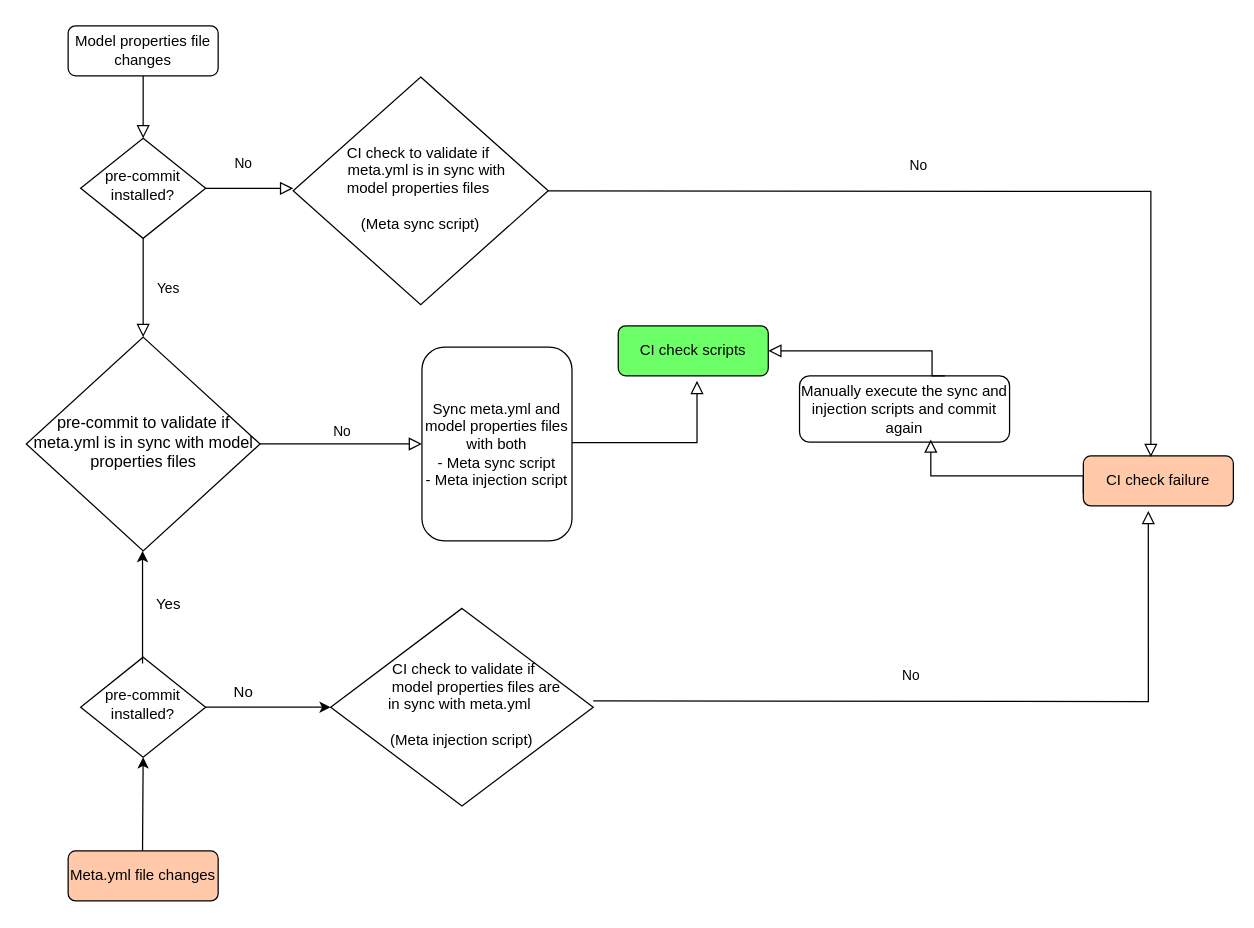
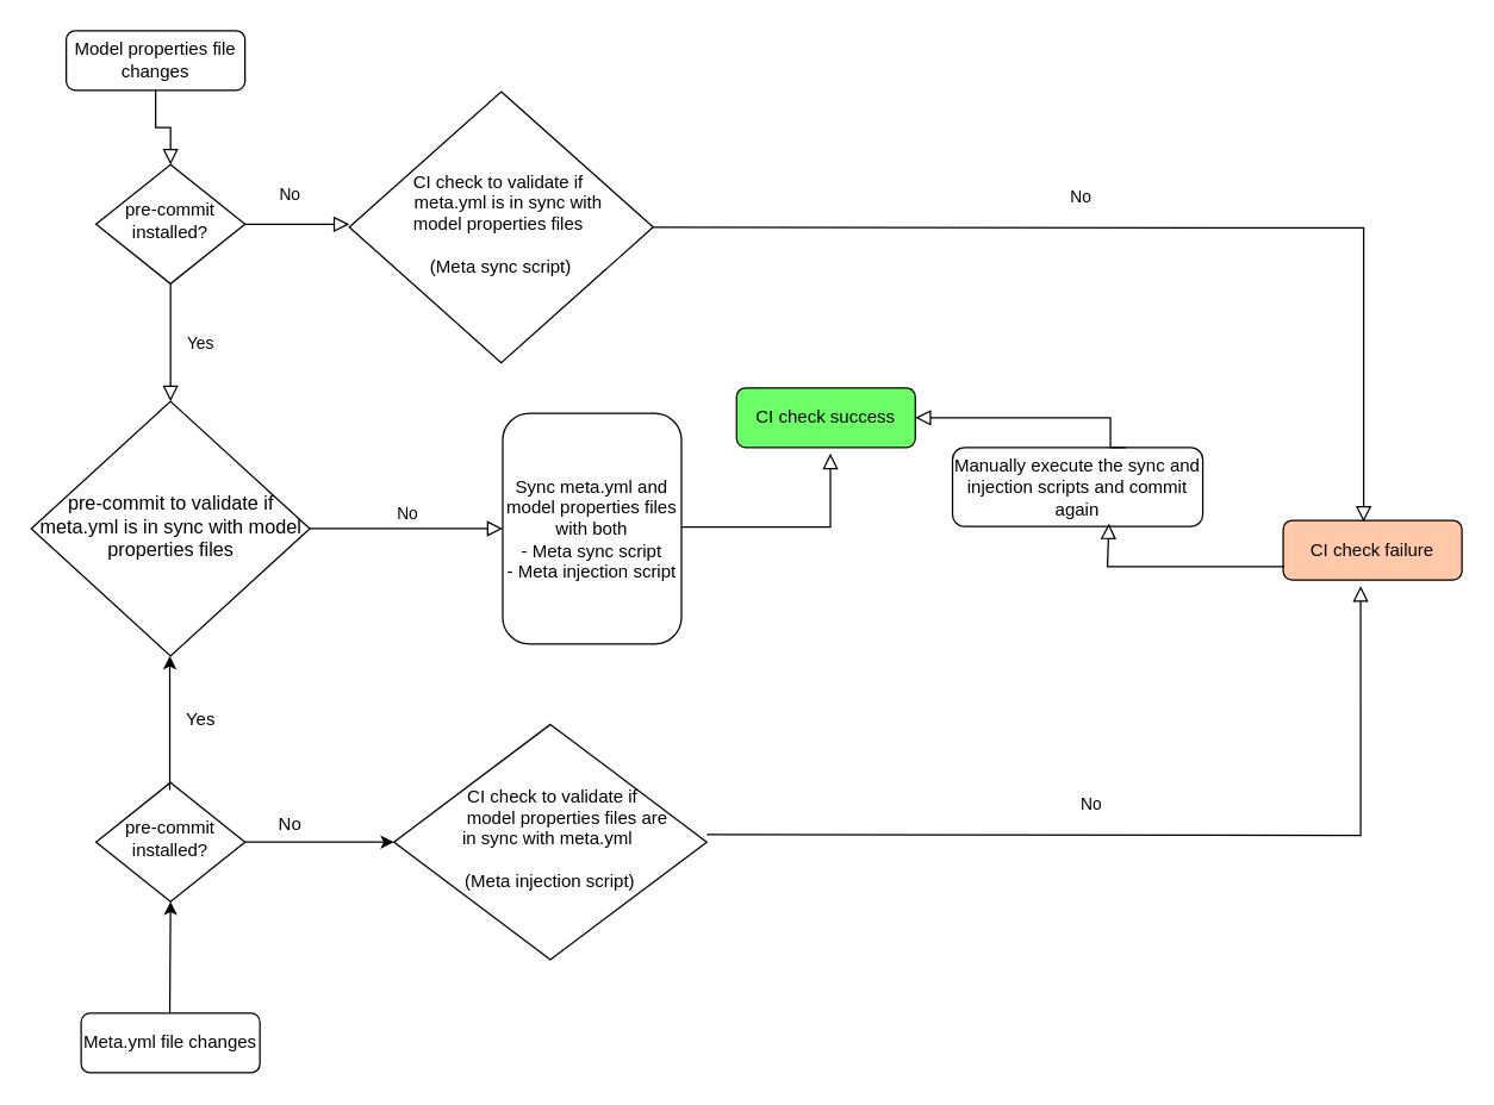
  <mxCell id="0" />
  <mxCell id="1" parent="0" />
  <mxCell id="2" value="" style="rounded=0;html=1;jettySize=auto;orthogonalLoop=1;fontSize=11;endArrow=block;endFill=0;endSize=8;strokeWidth=1;shadow=0;labelBackgroundColor=none;edgeStyle=orthogonalEdgeStyle;" parent="1" source="3" target="6" edge="1"><mxGeometry relative="1" as="geometry" /></mxCell>
- <mxCell id="3" value="Model properties file changes" style="rounded=1;whiteSpace=wrap;html=1;fontSize=12;glass=0;strokeWidth=1;shadow=0;" parent="1" vertex="1"><mxGeometry x="54" y="20" width="120" height="40" as="geometry" /></mxCell>
+ <mxCell id="3" value="Model properties file changes" style="rounded=1;whiteSpace=wrap;html=1;fontSize=12;glass=0;strokeWidth=1;shadow=0;" parent="1" vertex="1"><mxGeometry x="44" y="20" width="120" height="40" as="geometry" /></mxCell>
  <mxCell id="4" value="Yes" style="rounded=0;html=1;jettySize=auto;orthogonalLoop=1;fontSize=11;endArrow=block;endFill=0;endSize=8;strokeWidth=1;shadow=0;labelBackgroundColor=none;edgeStyle=orthogonalEdgeStyle;" parent="1" source="6" target="9" edge="1"><mxGeometry y="20" relative="1" as="geometry"><mxPoint as="offset" /><Array as="points"><mxPoint x="114" y="270" /><mxPoint x="114" y="270" /></Array></mxGeometry></mxCell>
  <mxCell id="5" value="No" style="edgeStyle=orthogonalEdgeStyle;rounded=0;html=1;jettySize=auto;orthogonalLoop=1;fontSize=11;endArrow=block;endFill=0;endSize=8;strokeWidth=1;shadow=0;labelBackgroundColor=none;" parent="1" source="6" edge="1"><mxGeometry x="-0.149" y="20" relative="1" as="geometry"><mxPoint as="offset" /><mxPoint x="234" y="150" as="targetPoint" /></mxGeometry></mxCell>
  <mxCell id="6" value="pre-commit installed?" style="rhombus;whiteSpace=wrap;html=1;shadow=0;fontFamily=Helvetica;fontSize=12;align=center;strokeWidth=1;spacing=6;spacingTop=-4;" parent="1" vertex="1"><mxGeometry x="64" y="110" width="100" height="80" as="geometry" /></mxCell>
- <mxCell id="7" value="CI check failure" style="rounded=1;whiteSpace=wrap;html=1;fontSize=12;glass=0;strokeWidth=1;shadow=0;fillColor=#FFC9AA;" parent="1" vertex="1"><mxGeometry x="866" y="364" width="120" height="40" as="geometry" /></mxCell>
+ <mxCell id="7" value="CI check failure" style="rounded=1;whiteSpace=wrap;html=1;fontSize=12;glass=0;strokeWidth=1;shadow=0;fillColor=#FFC9AA;" parent="1" vertex="1"><mxGeometry x="861" y="349" width="120" height="40" as="geometry" /></mxCell>
  <mxCell id="8" value="No" style="edgeStyle=orthogonalEdgeStyle;rounded=0;html=1;jettySize=auto;orthogonalLoop=1;fontSize=11;endArrow=block;endFill=0;endSize=8;strokeWidth=1;shadow=0;labelBackgroundColor=none;" parent="1" source="9" target="10" edge="1"><mxGeometry y="10" relative="1" as="geometry"><mxPoint as="offset" /></mxGeometry></mxCell>
  <mxCell id="9" value="&lt;font style=&quot;font-size: 13px;&quot;&gt;pre-commit to validate if meta.yml is in sync with model properties files&lt;/font&gt;" style="rhombus;whiteSpace=wrap;html=1;shadow=0;fontFamily=Helvetica;fontSize=12;align=center;strokeWidth=1;spacing=6;spacingTop=-4;" parent="1" vertex="1"><mxGeometry x="20.5" y="269" width="187" height="171" as="geometry" /></mxCell>
  <mxCell id="10" value="Sync meta.yml and model properties files&lt;div&gt;with both&lt;/div&gt;&lt;div&gt;- Meta sync script&lt;/div&gt;&lt;div&gt;- Meta injection script&lt;/div&gt;" style="rounded=1;whiteSpace=wrap;html=1;fontSize=12;glass=0;strokeWidth=1;shadow=0;" parent="1" vertex="1"><mxGeometry x="337" y="277" width="120" height="155" as="geometry" /></mxCell>
  <mxCell id="11" value="CI check to validate if&amp;nbsp;&lt;div&gt;&amp;nbsp; &amp;nbsp; meta.yml is in sync with&amp;nbsp;&lt;/div&gt;&lt;div&gt;model properties files&amp;nbsp;&lt;div&gt;&lt;br&gt;&lt;/div&gt;&lt;div&gt;(Meta sync script)&lt;/div&gt;&lt;/div&gt;" style="rhombus;whiteSpace=wrap;html=1;shadow=0;fontFamily=Helvetica;fontSize=12;align=center;strokeWidth=1;spacing=6;spacingTop=-4;" vertex="1" parent="1"><mxGeometry x="234" y="61" width="204" height="182" as="geometry" /></mxCell>
  <mxCell id="12" value="No" style="edgeStyle=orthogonalEdgeStyle;rounded=0;html=1;jettySize=auto;orthogonalLoop=1;fontSize=11;endArrow=block;endFill=0;endSize=8;strokeWidth=1;shadow=0;labelBackgroundColor=none;entryX=0.45;entryY=0.025;entryDx=0;entryDy=0;entryPerimeter=0;" edge="1" parent="1" target="7"><mxGeometry x="-0.149" y="20" relative="1" as="geometry"><mxPoint as="offset" /><mxPoint x="438" y="152" as="sourcePoint" /><mxPoint x="839" y="350" as="targetPoint" /></mxGeometry></mxCell>
- <mxCell id="13" value="CI check scripts" style="rounded=1;whiteSpace=wrap;html=1;fontSize=12;glass=0;strokeWidth=1;shadow=0;fillColor=#6DFF68;" vertex="1" parent="1"><mxGeometry x="494" y="260" width="120" height="40" as="geometry" /></mxCell>
+ <mxCell id="13" value="CI check success" style="rounded=1;whiteSpace=wrap;html=1;fontSize=12;glass=0;strokeWidth=1;shadow=0;fillColor=#6DFF68;" vertex="1" parent="1"><mxGeometry x="494" y="260" width="120" height="40" as="geometry" /></mxCell>
  <mxCell id="14" value="" style="rounded=0;html=1;jettySize=auto;orthogonalLoop=1;fontSize=11;endArrow=block;endFill=0;endSize=8;strokeWidth=1;shadow=0;labelBackgroundColor=none;edgeStyle=orthogonalEdgeStyle;" edge="1" parent="1"><mxGeometry y="20" relative="1" as="geometry"><mxPoint as="offset" /><mxPoint x="457" y="353.5" as="sourcePoint" /><mxPoint x="557" y="304" as="targetPoint" /><Array as="points"><mxPoint x="557" y="354" /></Array></mxGeometry></mxCell>
- <mxCell id="15" value="Meta.yml file changes" style="rounded=1;whiteSpace=wrap;html=1;fontSize=12;glass=0;strokeWidth=1;shadow=0;fillColor=#ffc9aa;" vertex="1" parent="1"><mxGeometry x="54" y="680" width="120" height="40" as="geometry" /></mxCell>
+ <mxCell id="15" value="Meta.yml file changes" style="rounded=1;whiteSpace=wrap;html=1;fontSize=12;glass=0;strokeWidth=1;shadow=0;" vertex="1" parent="1"><mxGeometry x="54" y="680" width="120" height="40" as="geometry" /></mxCell>
  <mxCell id="16" value="pre-commit installed?" style="rhombus;whiteSpace=wrap;html=1;shadow=0;fontFamily=Helvetica;fontSize=12;align=center;strokeWidth=1;spacing=6;spacingTop=-4;" vertex="1" parent="1"><mxGeometry x="64" y="525" width="100" height="80" as="geometry" /></mxCell>
  <mxCell id="17" value="" style="endArrow=classic;html=1;rounded=0;exitX=0.495;exitY=0.063;exitDx=0;exitDy=0;exitPerimeter=0;" edge="1" parent="1" source="16"><mxGeometry width="50" height="50" relative="1" as="geometry"><mxPoint x="114" y="520" as="sourcePoint" /><mxPoint x="113.5" y="440" as="targetPoint" /></mxGeometry></mxCell>
  <mxCell id="18" value="" style="endArrow=classic;html=1;rounded=0;entryX=0.5;entryY=1;entryDx=0;entryDy=0;" edge="1" parent="1" target="16"><mxGeometry width="50" height="50" relative="1" as="geometry"><mxPoint x="113.5" y="680" as="sourcePoint" /><mxPoint x="113.5" y="620" as="targetPoint" /></mxGeometry></mxCell>
  <mxCell id="19" value="Yes" style="text;html=1;align=center;verticalAlign=middle;resizable=0;points=[];autosize=1;strokeColor=none;fillColor=none;" vertex="1" parent="1"><mxGeometry x="114" y="468" width="40" height="30" as="geometry" /></mxCell>
  <mxCell id="20" value="&amp;nbsp; CI check to validate if&amp;nbsp;&lt;div&gt;&amp;nbsp; &amp;nbsp; &amp;nbsp; &amp;nbsp; model properties files are&amp;nbsp;&lt;/div&gt;&lt;div&gt;in sync with meta.yml&amp;nbsp;&lt;div&gt;&lt;br&gt;&lt;/div&gt;&lt;div&gt;(Meta injection script)&lt;/div&gt;&lt;/div&gt;" style="rhombus;whiteSpace=wrap;html=1;shadow=0;fontFamily=Helvetica;fontSize=12;align=center;strokeWidth=1;spacing=6;spacingTop=-4;" vertex="1" parent="1"><mxGeometry x="264" y="486" width="210" height="158" as="geometry" /></mxCell>
  <mxCell id="21" value="" style="endArrow=classic;html=1;rounded=0;entryX=0;entryY=0.5;entryDx=0;entryDy=0;exitX=1;exitY=0.5;exitDx=0;exitDy=0;" edge="1" parent="1" source="16" target="20"><mxGeometry width="50" height="50" relative="1" as="geometry"><mxPoint x="164" y="570" as="sourcePoint" /><mxPoint x="214" y="520" as="targetPoint" /></mxGeometry></mxCell>
  <mxCell id="22" value="No" style="text;html=1;align=center;verticalAlign=middle;resizable=0;points=[];autosize=1;strokeColor=none;fillColor=none;" vertex="1" parent="1"><mxGeometry x="174" y="538" width="40" height="30" as="geometry" /></mxCell>
  <mxCell id="23" value="No" style="edgeStyle=orthogonalEdgeStyle;rounded=0;html=1;jettySize=auto;orthogonalLoop=1;fontSize=11;endArrow=block;endFill=0;endSize=8;strokeWidth=1;shadow=0;labelBackgroundColor=none;entryX=0.433;entryY=1.1;entryDx=0;entryDy=0;exitX=1;exitY=0.5;exitDx=0;exitDy=0;entryPerimeter=0;" edge="1" parent="1" target="7"><mxGeometry x="-0.149" y="20" relative="1" as="geometry"><mxPoint as="offset" /><mxPoint x="474" y="560" as="sourcePoint" /><mxPoint x="744" y="790" as="targetPoint" /></mxGeometry></mxCell>
  <mxCell id="24" value="&lt;font&gt;Manually execute the sync and injection scripts and commit again&lt;/font&gt;" style="rounded=1;whiteSpace=wrap;html=1;fontSize=12;glass=0;strokeWidth=1;shadow=0;" vertex="1" parent="1"><mxGeometry x="639" y="300" width="168" height="53" as="geometry" /></mxCell>
  <mxCell id="25" value="" style="rounded=0;html=1;jettySize=auto;orthogonalLoop=1;fontSize=11;endArrow=block;endFill=0;endSize=8;strokeWidth=1;shadow=0;labelBackgroundColor=none;edgeStyle=orthogonalEdgeStyle;exitX=0;exitY=0.75;exitDx=0;exitDy=0;entryX=0.625;entryY=0.962;entryDx=0;entryDy=0;entryPerimeter=0;" edge="1" parent="1" source="7" target="24"><mxGeometry x="-0.25" y="15" relative="1" as="geometry"><mxPoint y="1" as="offset" /><mxPoint x="743" y="460" as="sourcePoint" /><mxPoint x="743" y="357" as="targetPoint" /><Array as="points"><mxPoint x="861" y="380" /><mxPoint x="743" y="380" /></Array></mxGeometry></mxCell>
  <mxCell id="26" value="" style="rounded=0;html=1;jettySize=auto;orthogonalLoop=1;fontSize=11;endArrow=block;endFill=0;endSize=8;strokeWidth=1;shadow=0;labelBackgroundColor=none;edgeStyle=orthogonalEdgeStyle;entryX=1;entryY=0.5;entryDx=0;entryDy=0;exitX=0.692;exitY=0;exitDx=0;exitDy=0;exitPerimeter=0;" edge="1" parent="1" source="24" target="13"><mxGeometry x="-0.25" y="15" relative="1" as="geometry"><mxPoint y="1" as="offset" /><mxPoint x="745" y="287" as="sourcePoint" /><mxPoint x="664" y="250" as="targetPoint" /><Array as="points"><mxPoint x="745" y="300" /><mxPoint x="745" y="280" /></Array></mxGeometry></mxCell>
